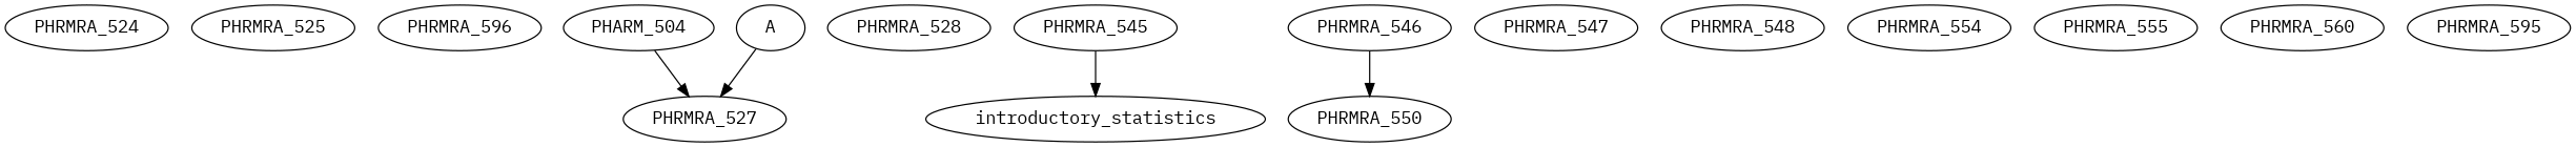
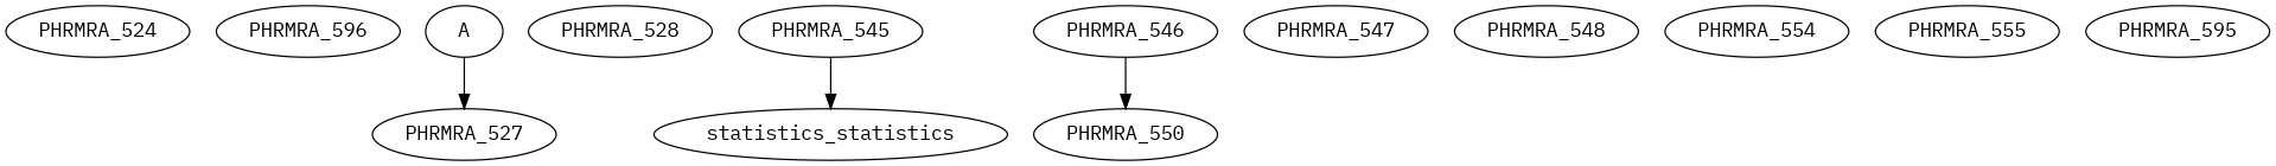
  digraph {
    fontname="IBM Plex Mono"
    node [fontname="IBM Plex Mono"]
    edge [color=black fontname="IBM Plex Mono"]
    PHRMRA_524
-   PHRMRA_525
    n3 [label=PHRMRA_596]
-   PHARM_504
    PHRMRA_527
    A
    PHRMRA_528
    PHRMRA_545
-   introductory_statistics
+   introductory_statistics [label=statistics_statistics]
    PHRMRA_546
    PHRMRA_550
    PHRMRA_547
    PHRMRA_548
    PHRMRA_554
    PHRMRA_555
-   PHRMRA_560
    PHRMRA_595
-   PHARM_504 -> PHRMRA_527
    A -> PHRMRA_527
    PHRMRA_545 -> introductory_statistics
    PHRMRA_546 -> PHRMRA_550
  }
